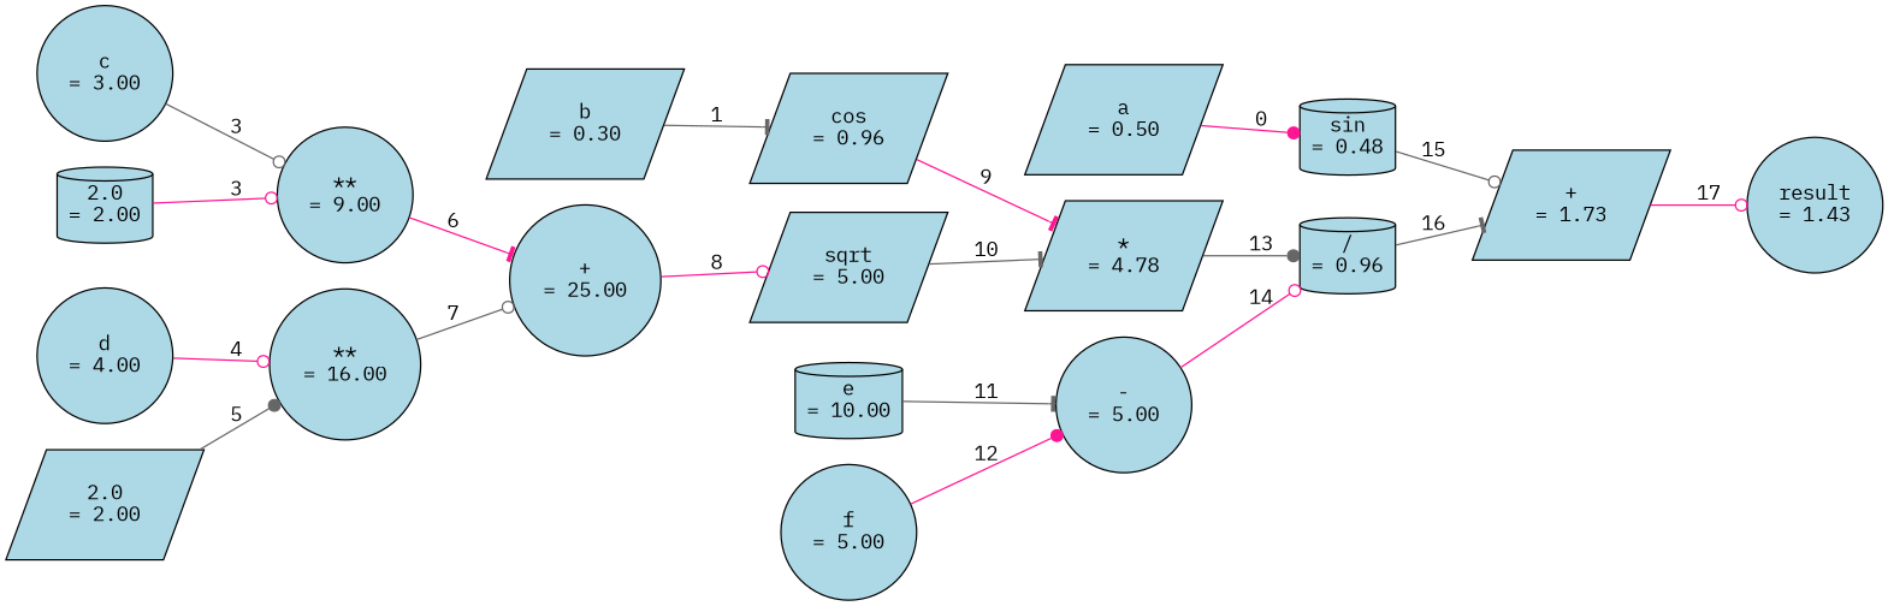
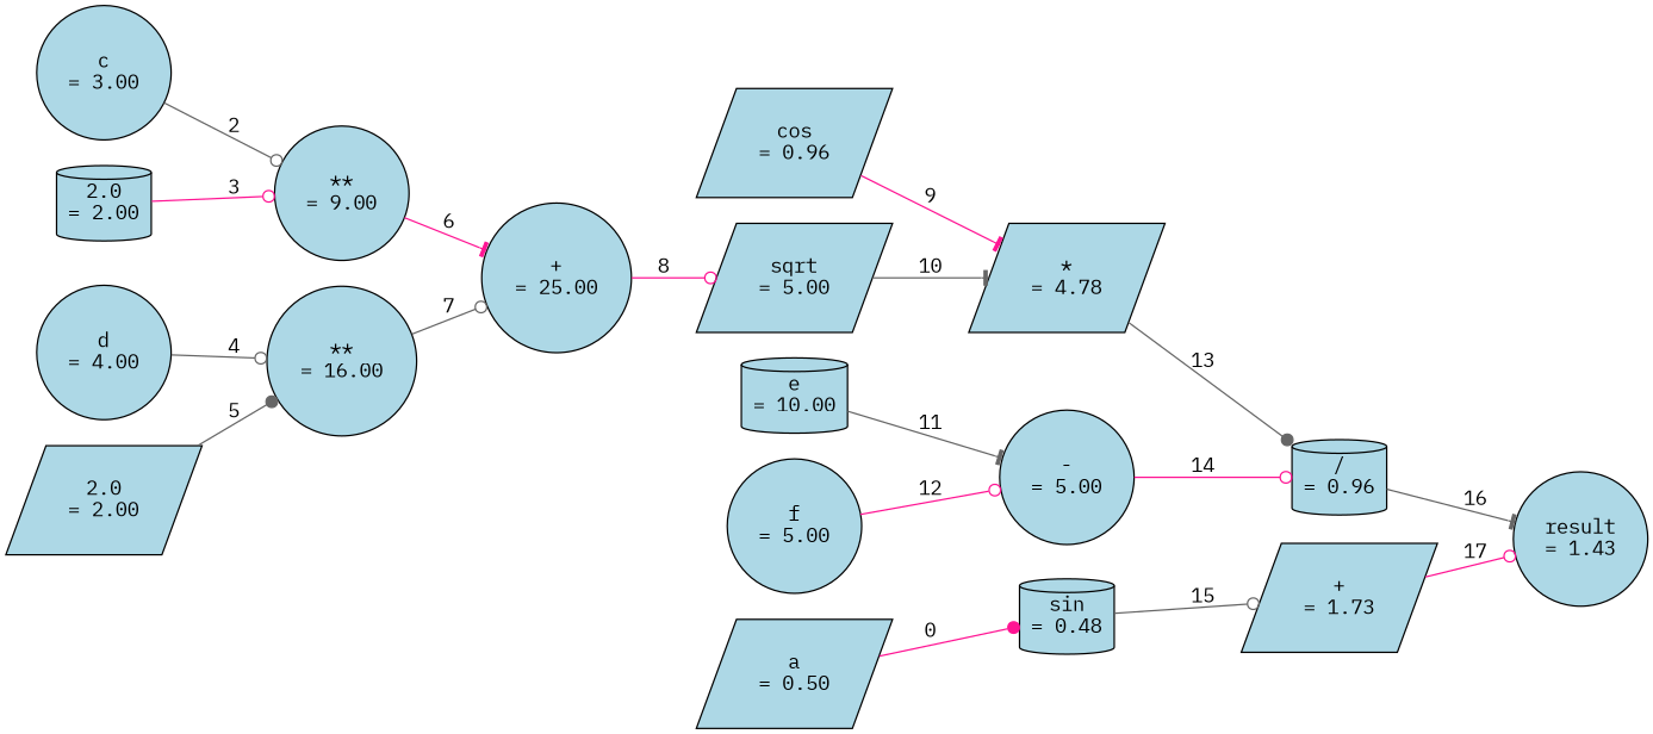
  digraph {
    fontname="IBM Plex Mono"
    rankdir=LR
    node [fillcolor=lightblue fontname="IBM Plex Mono" shape=circle style=filled]
    edge [arrowhead=odot color=deeppink fontname="IBM Plex Mono"]
    n1 [label="+\n= 1.73" shape=parallelogram]
    n2 [label="result\n= 1.43"]
    n3 [label="sin\n= 0.48" shape=cylinder]
    n4 [label="a\n= 0.50" shape=parallelogram]
    n5 [label="/\n= 0.96" shape=cylinder]
    n6 [label="*\n= 4.78" shape=parallelogram]
    n7 [label="cos\n= 0.96" shape=parallelogram]
-   n8 [label="b\n= 0.30" shape=parallelogram]
    n9 [label="sqrt\n= 5.00" shape=parallelogram]
    n10 [label="+\n= 25.00"]
    n11 [label="**\n= 9.00"]
    n12 [label="c\n= 3.00"]
    n13 [label="2.0\n= 2.00" shape=cylinder]
    n14 [label="**\n= 16.00"]
    n15 [label="d\n= 4.00"]
    n16 [label="2.0\n= 2.00" shape=parallelogram]
    n17 [label="-\n= 5.00"]
    n18 [label="e\n= 10.00" shape=cylinder]
    n19 [label="f\n= 5.00"]
    n1 -> n2 [label=17]
    n3 -> n1 [color=gray40 label=15]
    n4 -> n3 [arrowhead=dot label=0]
-   n5 -> n1 [arrowhead=tee color=gray40 label=16]
+   n5 -> n2 [arrowhead=tee color=gray40 label=16]
    n6 -> n5 [arrowhead=dot color=gray40 label=13]
    n7 -> n6 [arrowhead=tee label=9]
-   n8 -> n7 [arrowhead=tee color=gray40 label=1]
    n9 -> n6 [arrowhead=tee color=gray40 label=10]
    n10 -> n9 [label=8]
    n11 -> n10 [arrowhead=tee label=6]
-   n12 -> n11 [color=gray40 label=3]
+   n12 -> n11 [color=gray40 label=2]
    n13 -> n11 [label=3]
    n14 -> n10 [color=gray40 label=7]
-   n15 -> n14 [label=4]
+   n15 -> n14 [color=gray40 label=4]
    n16 -> n14 [arrowhead=dot color=gray40 label=5]
    n17 -> n5 [label=14]
    n18 -> n17 [arrowhead=tee color=gray40 label=11]
-   n19 -> n17 [arrowhead=dot label=12]
+   n19 -> n17 [label=12]
  }
